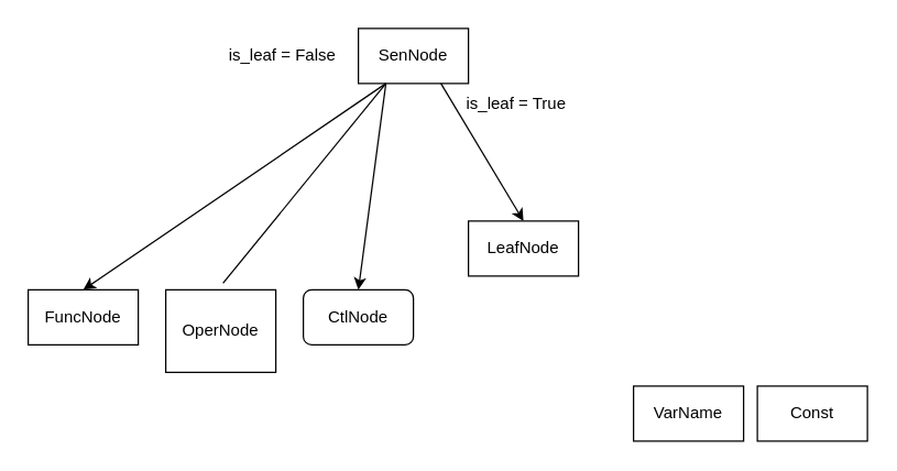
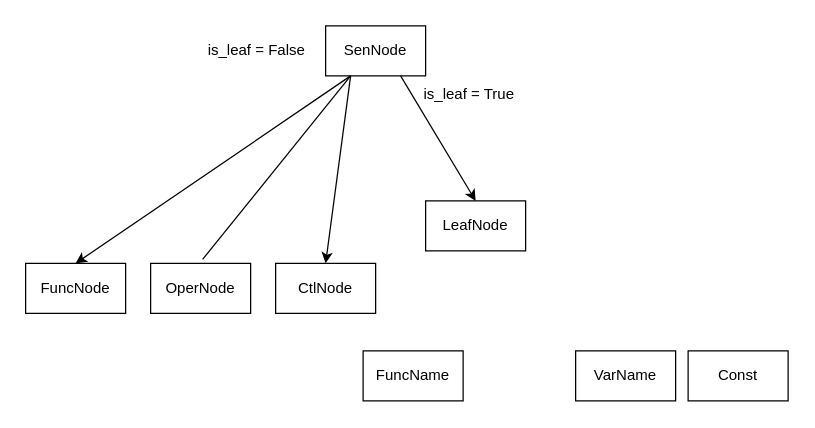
  <mxCell id="0" />
  <mxCell id="1" parent="0" />
  <mxCell id="2" value="SenNode" style="rounded=0;whiteSpace=wrap;html=1;" vertex="1" parent="1"><mxGeometry x="260" y="20" width="80" height="40" as="geometry" /></mxCell>
  <mxCell id="3" value="LeafNode" style="rounded=0;whiteSpace=wrap;html=1;" vertex="1" parent="1"><mxGeometry x="340" y="160" width="80" height="40" as="geometry" /></mxCell>
- <mxCell id="4" value="CtlNode" style="whiteSpace=wrap;html=1;rounded=1;" vertex="1" parent="1"><mxGeometry x="220" y="210" width="80" height="40" as="geometry" /></mxCell>
+ <mxCell id="4" value="CtlNode" style="rounded=0;whiteSpace=wrap;html=1;" vertex="1" parent="1"><mxGeometry x="220" y="210" width="80" height="40" as="geometry" /></mxCell>
  <mxCell id="5" value="" style="endArrow=classic;html=1;rounded=0;entryX=0.5;entryY=0;entryDx=0;entryDy=0;exitX=0.75;exitY=1;exitDx=0;exitDy=0;" edge="1" parent="1" source="2" target="3"><mxGeometry width="50" height="50" relative="1" as="geometry"><mxPoint x="350" y="180" as="sourcePoint" /><mxPoint x="400" y="130" as="targetPoint" /></mxGeometry></mxCell>
  <mxCell id="6" value="" style="endArrow=classic;html=1;rounded=0;entryX=0.5;entryY=0;entryDx=0;entryDy=0;exitX=0.25;exitY=1;exitDx=0;exitDy=0;" edge="1" parent="1" source="2" target="4"><mxGeometry width="50" height="50" relative="1" as="geometry"><mxPoint x="380" y="130" as="sourcePoint" /><mxPoint x="420" y="170" as="targetPoint" /></mxGeometry></mxCell>
- <mxCell id="7" value="OperNode" style="rounded=0;whiteSpace=wrap;html=1;" vertex="1" parent="1"><mxGeometry x="120" y="210" width="80" height="60" as="geometry" /></mxCell>
+ <mxCell id="7" value="OperNode" style="rounded=0;whiteSpace=wrap;html=1;" vertex="1" parent="1"><mxGeometry x="120" y="210" width="80" height="40" as="geometry" /></mxCell>
  <mxCell id="8" value="FuncNode" style="rounded=0;whiteSpace=wrap;html=1;" vertex="1" parent="1"><mxGeometry x="20" y="210" width="80" height="40" as="geometry" /></mxCell>
  <mxCell id="9" value="" style="endArrow=none;html=1;rounded=0;entryX=0.52;entryY=-0.08;entryDx=0;entryDy=0;exitX=0.25;exitY=1;exitDx=0;exitDy=0;entryPerimeter=0;" edge="1" parent="1" source="2" target="7"><mxGeometry width="50" height="50" relative="1" as="geometry"><mxPoint x="340" y="130" as="sourcePoint" /><mxPoint x="270" y="220" as="targetPoint" /></mxGeometry></mxCell>
  <mxCell id="10" value="" style="endArrow=classic;html=1;rounded=0;entryX=0.5;entryY=0;entryDx=0;entryDy=0;" edge="1" parent="1" target="8"><mxGeometry width="50" height="50" relative="1" as="geometry"><mxPoint x="280" y="60" as="sourcePoint" /><mxPoint x="280" y="230" as="targetPoint" /></mxGeometry></mxCell>
  <mxCell id="11" value="is_leaf = False" style="text;html=1;strokeColor=none;fillColor=none;align=center;verticalAlign=middle;whiteSpace=wrap;rounded=0;" vertex="1" parent="1"><mxGeometry x="160" y="25" width="90" height="30" as="geometry" /></mxCell>
  <mxCell id="12" value="is_leaf = True" style="text;html=1;strokeColor=none;fillColor=none;align=center;verticalAlign=middle;whiteSpace=wrap;rounded=0;" vertex="1" parent="1"><mxGeometry x="330" y="60" width="90" height="30" as="geometry" /></mxCell>
+ <mxCell id="13" value="FuncName" style="rounded=0;whiteSpace=wrap;html=1;" vertex="1" parent="1"><mxGeometry x="290" y="280" width="80" height="40" as="geometry" /></mxCell>
  <mxCell id="14" value="VarName" style="rounded=0;whiteSpace=wrap;html=1;" vertex="1" parent="1"><mxGeometry x="460" y="280" width="80" height="40" as="geometry" /></mxCell>
  <mxCell id="15" value="Const" style="rounded=0;whiteSpace=wrap;html=1;" vertex="1" parent="1"><mxGeometry x="550" y="280" width="80" height="40" as="geometry" /></mxCell>
